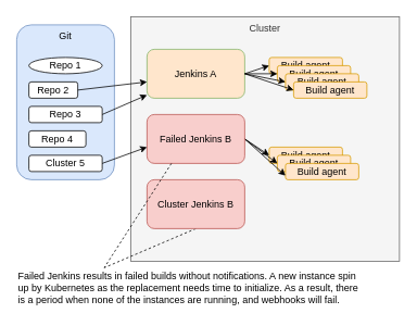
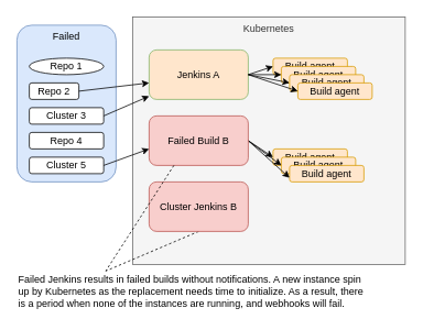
  <mxCell id="0" />
  <mxCell id="1" parent="0" />
- <mxCell id="2" value="Git" style="rounded=1;whiteSpace=wrap;html=1;fillColor=#dae8fc;strokeColor=#6c8ebf;verticalAlign=top;" vertex="1" parent="1"><mxGeometry x="20" y="30" width="120" height="190" as="geometry" /></mxCell>
- <mxCell id="3" value="Cluster" style="rounded=0;whiteSpace=wrap;html=1;verticalAlign=top;fillColor=#f5f5f5;strokeColor=#666666;fontColor=#333333;" vertex="1" parent="1"><mxGeometry x="160" y="20" width="330" height="300" as="geometry" /></mxCell>
+ <mxCell id="2" value="Failed" style="rounded=1;whiteSpace=wrap;html=1;fillColor=#dae8fc;strokeColor=#6c8ebf;verticalAlign=top;" vertex="1" parent="1"><mxGeometry x="20" y="30" width="120" height="190" as="geometry" /></mxCell>
+ <mxCell id="3" value="Kubernetes" style="rounded=0;whiteSpace=wrap;html=1;verticalAlign=top;fillColor=#f5f5f5;strokeColor=#666666;fontColor=#333333;" vertex="1" parent="1"><mxGeometry x="160" y="20" width="330" height="300" as="geometry" /></mxCell>
  <mxCell id="4" value="Jenkins A" style="rounded=1;whiteSpace=wrap;html=1;fillColor=#ffe6cc;strokeColor=#82b366;" vertex="1" parent="1"><mxGeometry x="180" y="60" width="120" height="60" as="geometry" /></mxCell>
  <mxCell id="5" value="Failed Jenkins results in failed builds without notifications. A new instance spin up by Kubernetes as the replacement needs time to initialize. As a result, there is a period when none of the instances are running, and webhooks will fail." style="text;html=1;strokeColor=none;fillColor=none;align=left;verticalAlign=middle;whiteSpace=wrap;rounded=0;" vertex="1" parent="1"><mxGeometry x="20" y="328" width="430" height="50" as="geometry" /></mxCell>
  <mxCell id="6" value="" style="endArrow=none;dashed=1;html=1;exitX=0.5;exitY=1;exitDx=0;exitDy=0;entryX=0.25;entryY=0;entryDx=0;entryDy=0;" edge="1" parent="1" source="30" target="5"><mxGeometry width="50" height="50" relative="1" as="geometry"><mxPoint x="100" y="290" as="sourcePoint" /><mxPoint x="150" y="240" as="targetPoint" /></mxGeometry></mxCell>
  <mxCell id="7" value="Build agent" style="rounded=1;whiteSpace=wrap;html=1;align=center;fillColor=#ffe6cc;strokeColor=#d79b00;" vertex="1" parent="1"><mxGeometry x="330" y="70" width="90" height="20" as="geometry" /></mxCell>
  <mxCell id="8" value="Build agent" style="rounded=1;whiteSpace=wrap;html=1;align=center;fillColor=#ffe6cc;strokeColor=#d79b00;" vertex="1" parent="1"><mxGeometry x="340" y="80" width="90" height="20" as="geometry" /></mxCell>
  <mxCell id="9" value="Build agent" style="rounded=1;whiteSpace=wrap;html=1;align=center;fillColor=#ffe6cc;strokeColor=#d79b00;" vertex="1" parent="1"><mxGeometry x="350" y="90" width="90" height="20" as="geometry" /></mxCell>
  <mxCell id="10" value="Build agent" style="rounded=1;whiteSpace=wrap;html=1;align=center;fillColor=#ffe6cc;strokeColor=#d79b00;" vertex="1" parent="1"><mxGeometry x="360" y="100" width="90" height="20" as="geometry" /></mxCell>
  <mxCell id="11" value="Build agent" style="rounded=1;whiteSpace=wrap;html=1;align=center;fillColor=#ffe6cc;strokeColor=#d79b00;" vertex="1" parent="1"><mxGeometry x="330" y="180" width="90" height="20" as="geometry" /></mxCell>
  <mxCell id="12" value="Build agent" style="rounded=1;whiteSpace=wrap;html=1;align=center;fillColor=#ffe6cc;strokeColor=#d79b00;" vertex="1" parent="1"><mxGeometry x="340" y="190" width="90" height="20" as="geometry" /></mxCell>
  <mxCell id="13" value="Build agent" style="rounded=1;whiteSpace=wrap;html=1;align=center;fillColor=#ffe6cc;strokeColor=#d79b00;" vertex="1" parent="1"><mxGeometry x="350" y="200" width="90" height="20" as="geometry" /></mxCell>
  <mxCell id="14" value="" style="endArrow=classic;html=1;exitX=1;exitY=0.5;exitDx=0;exitDy=0;entryX=0;entryY=0.5;entryDx=0;entryDy=0;" edge="1" parent="1" source="4" target="7"><mxGeometry width="50" height="50" relative="1" as="geometry"><mxPoint x="230" y="330" as="sourcePoint" /><mxPoint x="280" y="280" as="targetPoint" /></mxGeometry></mxCell>
  <mxCell id="15" value="" style="endArrow=classic;html=1;exitX=1;exitY=0.5;exitDx=0;exitDy=0;entryX=0;entryY=0.5;entryDx=0;entryDy=0;" edge="1" parent="1" source="4" target="8"><mxGeometry width="50" height="50" relative="1" as="geometry"><mxPoint x="310" y="100" as="sourcePoint" /><mxPoint x="580" y="20" as="targetPoint" /></mxGeometry></mxCell>
  <mxCell id="16" value="" style="endArrow=classic;html=1;exitX=1;exitY=0.5;exitDx=0;exitDy=0;" edge="1" parent="1" source="4"><mxGeometry width="50" height="50" relative="1" as="geometry"><mxPoint x="310" y="100" as="sourcePoint" /><mxPoint x="350" y="100" as="targetPoint" /></mxGeometry></mxCell>
  <mxCell id="17" value="" style="endArrow=classic;html=1;" edge="1" parent="1"><mxGeometry width="50" height="50" relative="1" as="geometry"><mxPoint x="300" y="90" as="sourcePoint" /><mxPoint x="360" y="110" as="targetPoint" /></mxGeometry></mxCell>
  <mxCell id="18" value="" style="endArrow=classic;html=1;entryX=0;entryY=0.5;entryDx=0;entryDy=0;" edge="1" parent="1" target="11"><mxGeometry width="50" height="50" relative="1" as="geometry"><mxPoint x="300" y="170" as="sourcePoint" /><mxPoint x="370" y="120" as="targetPoint" /></mxGeometry></mxCell>
  <mxCell id="19" value="" style="endArrow=classic;html=1;exitX=1;exitY=0.5;exitDx=0;exitDy=0;entryX=0;entryY=0.5;entryDx=0;entryDy=0;" edge="1" parent="1" source="26" target="12"><mxGeometry width="50" height="50" relative="1" as="geometry"><mxPoint x="300" y="90" as="sourcePoint" /><mxPoint x="380" y="130" as="targetPoint" /></mxGeometry></mxCell>
  <mxCell id="20" value="" style="endArrow=classic;html=1;exitX=1;exitY=0.5;exitDx=0;exitDy=0;entryX=0;entryY=0.75;entryDx=0;entryDy=0;" edge="1" parent="1" source="26" target="13"><mxGeometry width="50" height="50" relative="1" as="geometry"><mxPoint x="340" y="130" as="sourcePoint" /><mxPoint x="390" y="140" as="targetPoint" /></mxGeometry></mxCell>
  <mxCell id="21" value="Repo 1" style="ellipse;whiteSpace=wrap;html=1;align=center;" vertex="1" parent="1"><mxGeometry x="35" y="70" width="90" height="20" as="geometry" /></mxCell>
  <mxCell id="22" value="Repo 2" style="rounded=1;whiteSpace=wrap;html=1;align=center;" vertex="1" parent="1"><mxGeometry x="35" y="100" width="60" height="20" as="geometry" /></mxCell>
- <mxCell id="23" value="Repo 3&lt;br&gt;" style="rounded=1;whiteSpace=wrap;html=1;align=center;" vertex="1" parent="1"><mxGeometry x="35" y="130" width="90" height="20" as="geometry" /></mxCell>
- <mxCell id="24" value="Repo 4&lt;br&gt;" style="rounded=1;whiteSpace=wrap;html=1;align=center;" vertex="1" parent="1"><mxGeometry x="35" y="160" width="70" height="20" as="geometry" /></mxCell>
+ <mxCell id="23" value="Cluster 3&lt;br&gt;" style="rounded=1;whiteSpace=wrap;html=1;align=center;" vertex="1" parent="1"><mxGeometry x="35" y="130" width="90" height="20" as="geometry" /></mxCell>
+ <mxCell id="24" value="Repo 4&lt;br&gt;" style="rounded=1;whiteSpace=wrap;html=1;align=center;" vertex="1" parent="1"><mxGeometry x="35" y="160" width="90" height="20" as="geometry" /></mxCell>
  <mxCell id="25" value="Cluster 5" style="rounded=1;whiteSpace=wrap;html=1;align=center;" vertex="1" parent="1"><mxGeometry x="35" y="190" width="90" height="20" as="geometry" /></mxCell>
- <mxCell id="26" value="Failed Jenkins B" style="rounded=1;whiteSpace=wrap;html=1;fillColor=#f8cecc;strokeColor=#b85450;" vertex="1" parent="1"><mxGeometry x="180" y="140" width="120" height="60" as="geometry" /></mxCell>
+ <mxCell id="26" value="Failed Build B" style="rounded=1;whiteSpace=wrap;html=1;fillColor=#f8cecc;strokeColor=#b85450;" vertex="1" parent="1"><mxGeometry x="180" y="140" width="120" height="60" as="geometry" /></mxCell>
  <mxCell id="27" value="" style="endArrow=classic;html=1;exitX=1;exitY=0.5;exitDx=0;exitDy=0;" edge="1" parent="1" source="22"><mxGeometry width="50" height="50" relative="1" as="geometry"><mxPoint x="135" y="90" as="sourcePoint" /><mxPoint x="180" y="100" as="targetPoint" /></mxGeometry></mxCell>
  <mxCell id="28" value="" style="endArrow=classic;html=1;exitX=1;exitY=0.5;exitDx=0;exitDy=0;" edge="1" parent="1" source="23" target="4"><mxGeometry width="50" height="50" relative="1" as="geometry"><mxPoint x="135" y="120" as="sourcePoint" /><mxPoint x="190" y="110" as="targetPoint" /></mxGeometry></mxCell>
  <mxCell id="29" value="" style="endArrow=classic;html=1;exitX=1;exitY=0.5;exitDx=0;exitDy=0;" edge="1" parent="1" source="25"><mxGeometry width="50" height="50" relative="1" as="geometry"><mxPoint x="135" y="180" as="sourcePoint" /><mxPoint x="180" y="180" as="targetPoint" /></mxGeometry></mxCell>
  <mxCell id="30" value="Cluster Jenkins B" style="rounded=1;whiteSpace=wrap;html=1;fillColor=#f8cecc;strokeColor=#b85450;" vertex="1" parent="1"><mxGeometry x="180" y="220" width="120" height="60" as="geometry" /></mxCell>
  <mxCell id="31" value="" style="endArrow=none;dashed=1;html=1;exitX=0.25;exitY=1;exitDx=0;exitDy=0;entryX=0.25;entryY=0;entryDx=0;entryDy=0;" edge="1" parent="1" source="26" target="5"><mxGeometry width="50" height="50" relative="1" as="geometry"><mxPoint x="250" y="290" as="sourcePoint" /><mxPoint x="245" y="350" as="targetPoint" /></mxGeometry></mxCell>
